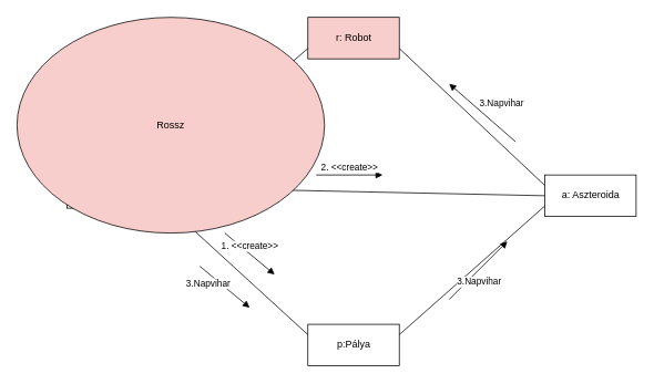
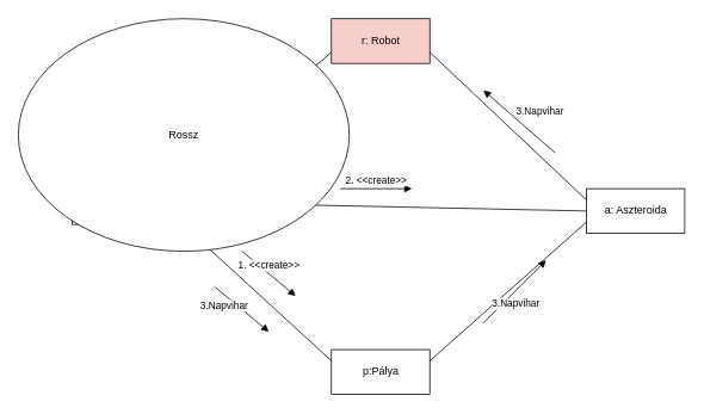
  <mxCell id="0" />
  <mxCell id="1" parent="0" />
  <mxCell id="2" value="Controller" style="html=1;" parent="1" vertex="1"><mxGeometry x="80" y="200" width="110" height="50" as="geometry" /></mxCell>
  <mxCell id="3" value="r: Robot" style="html=1;fillColor=#f8cecc;" parent="1" vertex="1"><mxGeometry x="370" y="20" width="110" height="50" as="geometry" /></mxCell>
  <mxCell id="4" value="a: Aszteroida" style="html=1;" parent="1" vertex="1"><mxGeometry x="655" y="210" width="110" height="50" as="geometry" /></mxCell>
  <mxCell id="5" value="p:Pálya" style="html=1;" parent="1" vertex="1"><mxGeometry x="370" y="390" width="110" height="50" as="geometry" /></mxCell>
  <mxCell id="6" value="" style="endArrow=none;html=1;exitX=1;exitY=0.25;exitDx=0;exitDy=0;entryX=0;entryY=0.75;entryDx=0;entryDy=0;" parent="1" source="2" target="3" edge="1"><mxGeometry width="50" height="50" relative="1" as="geometry"><mxPoint x="360" y="280" as="sourcePoint" /><mxPoint x="410" y="230" as="targetPoint" /></mxGeometry></mxCell>
  <mxCell id="7" value="" style="endArrow=none;html=1;exitX=1;exitY=0.75;exitDx=0;exitDy=0;entryX=0;entryY=0.25;entryDx=0;entryDy=0;" parent="1" source="2" target="5" edge="1"><mxGeometry width="50" height="50" relative="1" as="geometry"><mxPoint x="190" y="245" as="sourcePoint" /><mxPoint x="370" y="95" as="targetPoint" /></mxGeometry></mxCell>
  <mxCell id="8" value="" style="endArrow=none;html=1;exitX=0;exitY=0.75;exitDx=0;exitDy=0;entryX=1;entryY=0.25;entryDx=0;entryDy=0;" parent="1" source="4" target="5" edge="1"><mxGeometry width="50" height="50" relative="1" as="geometry"><mxPoint x="190" y="257.5" as="sourcePoint" /><mxPoint x="370" y="392.5" as="targetPoint" /></mxGeometry></mxCell>
  <mxCell id="9" value="" style="endArrow=none;html=1;exitX=0;exitY=0.25;exitDx=0;exitDy=0;entryX=1;entryY=0.75;entryDx=0;entryDy=0;" parent="1" source="4" target="3" edge="1"><mxGeometry width="50" height="50" relative="1" as="geometry"><mxPoint x="630" y="257.5" as="sourcePoint" /><mxPoint x="480" y="392.5" as="targetPoint" /></mxGeometry></mxCell>
  <mxCell id="10" value="" style="endArrow=none;html=1;exitX=1;exitY=0.5;exitDx=0;exitDy=0;entryX=0;entryY=0.5;entryDx=0;entryDy=0;" parent="1" source="2" target="4" edge="1"><mxGeometry width="50" height="50" relative="1" as="geometry"><mxPoint x="190" y="257.5" as="sourcePoint" /><mxPoint x="380" y="412.5" as="targetPoint" /></mxGeometry></mxCell>
  <mxCell id="11" value="3. &amp;lt;&amp;lt;create&amp;gt;&amp;gt; Robot(a)" style="html=1;verticalAlign=bottom;endArrow=block;" parent="1" edge="1"><mxGeometry x="-0.462" y="11" width="80" relative="1" as="geometry"><mxPoint x="230" y="140" as="sourcePoint" /><mxPoint x="290" y="90" as="targetPoint" /><mxPoint as="offset" /></mxGeometry></mxCell>
  <mxCell id="12" value="2. &amp;lt;&amp;lt;create&amp;gt;&amp;gt;" style="html=1;verticalAlign=bottom;endArrow=block;" parent="1" edge="1"><mxGeometry width="80" relative="1" as="geometry"><mxPoint x="380" y="210" as="sourcePoint" /><mxPoint x="460" y="210" as="targetPoint" /></mxGeometry></mxCell>
  <mxCell id="13" value="1. &amp;lt;&amp;lt;create&amp;gt;&amp;gt;" style="html=1;verticalAlign=bottom;endArrow=block;" parent="1" edge="1"><mxGeometry width="80" relative="1" as="geometry"><mxPoint x="270" y="280" as="sourcePoint" /><mxPoint x="330" y="330" as="targetPoint" /></mxGeometry></mxCell>
  <mxCell id="14" value="3.Napvihar" style="html=1;verticalAlign=bottom;endArrow=block;" parent="1" edge="1"><mxGeometry x="-0.311" y="-17" width="80" relative="1" as="geometry"><mxPoint x="240" y="320" as="sourcePoint" /><mxPoint x="300" y="370" as="targetPoint" /><mxPoint as="offset" /></mxGeometry></mxCell>
  <mxCell id="15" value="3.Napvihar" style="html=1;verticalAlign=bottom;endArrow=block;" parent="1" edge="1"><mxGeometry x="-0.311" y="-17" width="80" relative="1" as="geometry"><mxPoint x="540" y="360" as="sourcePoint" /><mxPoint x="610" y="290" as="targetPoint" /><mxPoint as="offset" /></mxGeometry></mxCell>
  <mxCell id="16" value="3.Napvihar" style="html=1;verticalAlign=bottom;endArrow=block;" parent="1" edge="1"><mxGeometry x="-0.311" y="-17" width="80" relative="1" as="geometry"><mxPoint x="620" y="170" as="sourcePoint" /><mxPoint x="540" y="100" as="targetPoint" /><mxPoint as="offset" /></mxGeometry></mxCell>
- <mxCell id="17" value="Rossz" style="ellipse;whiteSpace=wrap;html=1;fillColor=#f8cecc;" vertex="1" parent="1"><mxGeometry x="20" y="20" width="370" height="260" as="geometry" /></mxCell>
+ <mxCell id="17" value="Rossz" style="ellipse;whiteSpace=wrap;html=1;" vertex="1" parent="1"><mxGeometry x="20" y="20" width="370" height="260" as="geometry" /></mxCell>
